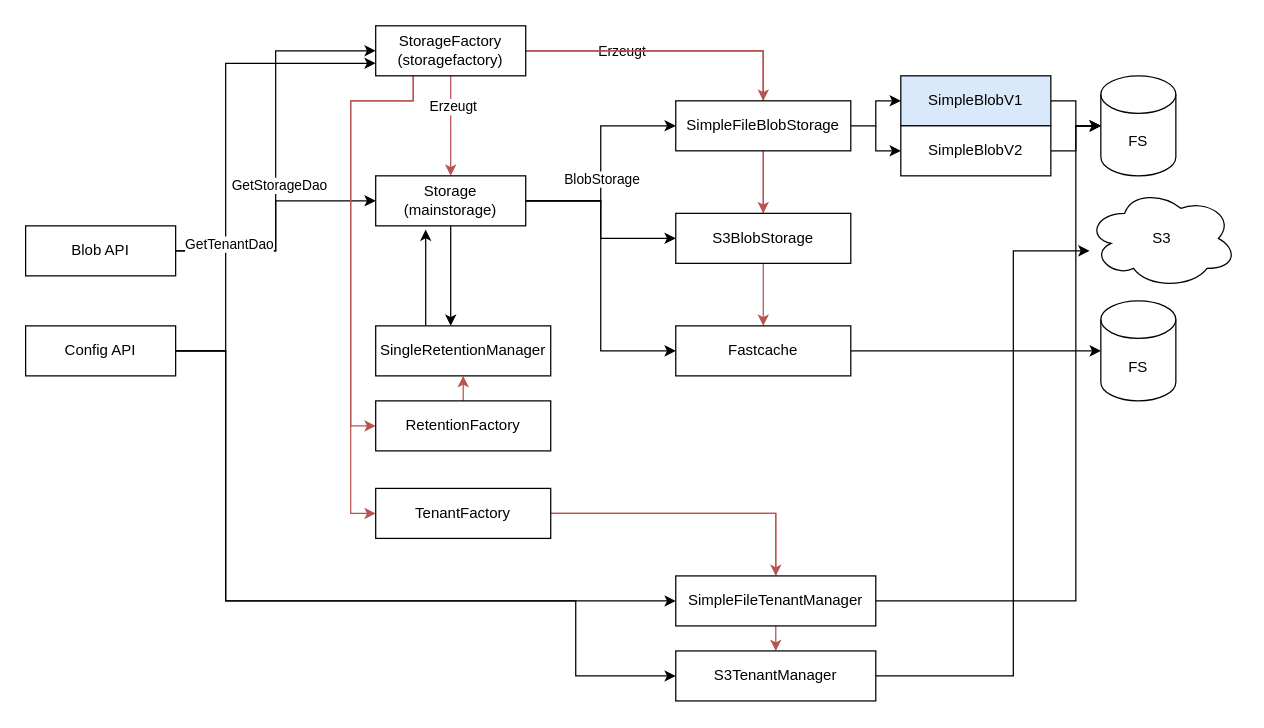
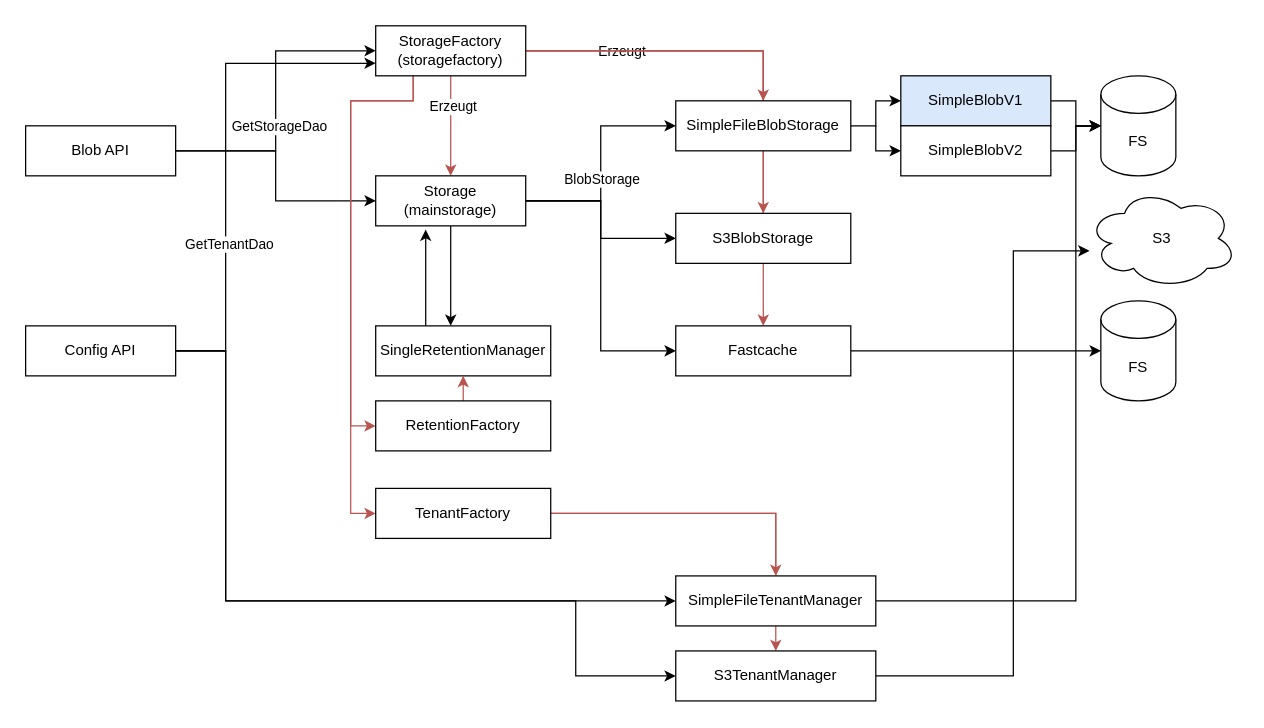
  <mxCell id="0" />
  <mxCell id="1" parent="0" />
  <mxCell id="2" style="edgeStyle=orthogonalEdgeStyle;rounded=0;orthogonalLoop=1;jettySize=auto;html=1;entryX=0.5;entryY=0;entryDx=0;entryDy=0;fillColor=#f8cecc;strokeColor=#b85450;" edge="1" parent="1" source="45" target="47"><mxGeometry relative="1" as="geometry" /></mxCell>
  <mxCell id="3" value="S3" style="ellipse;shape=cloud;whiteSpace=wrap;html=1;" parent="1" vertex="1"><mxGeometry x="869" y="150" width="120" height="80" as="geometry" /></mxCell>
  <mxCell id="4" style="edgeStyle=orthogonalEdgeStyle;rounded=0;orthogonalLoop=1;jettySize=auto;html=1;entryX=0;entryY=0.5;entryDx=0;entryDy=0;" parent="1" source="7" target="21" edge="1"><mxGeometry relative="1" as="geometry" /></mxCell>
  <mxCell id="5" value="GetStorageDao" style="edgeLabel;html=1;align=center;verticalAlign=middle;resizable=0;points=[];" parent="4" vertex="1" connectable="0"><mxGeometry x="-0.167" y="-2" relative="1" as="geometry"><mxPoint as="offset" /></mxGeometry></mxCell>
  <mxCell id="6" style="edgeStyle=orthogonalEdgeStyle;rounded=0;orthogonalLoop=1;jettySize=auto;html=1;entryX=0;entryY=0.5;entryDx=0;entryDy=0;" parent="1" source="7" target="27" edge="1"><mxGeometry relative="1" as="geometry" /></mxCell>
- <mxCell id="7" value="Blob API" style="rounded=0;whiteSpace=wrap;html=1;" parent="1" vertex="1"><mxGeometry x="20" y="180" width="120" height="40" as="geometry" /></mxCell>
+ <mxCell id="7" value="Blob API" style="rounded=0;whiteSpace=wrap;html=1;" parent="1" vertex="1"><mxGeometry x="20" y="100" width="120" height="40" as="geometry" /></mxCell>
  <mxCell id="8" style="edgeStyle=orthogonalEdgeStyle;rounded=0;orthogonalLoop=1;jettySize=auto;html=1;entryX=0;entryY=0.75;entryDx=0;entryDy=0;" parent="1" source="12" target="21" edge="1"><mxGeometry relative="1" as="geometry"><Array as="points"><mxPoint x="180" y="280" /><mxPoint x="180" y="50" /></Array></mxGeometry></mxCell>
  <mxCell id="9" value="GetTenantDao" style="edgeLabel;html=1;align=center;verticalAlign=middle;resizable=0;points=[];" parent="8" vertex="1" connectable="0"><mxGeometry x="-0.354" y="-2" relative="1" as="geometry"><mxPoint as="offset" /></mxGeometry></mxCell>
  <mxCell id="10" style="edgeStyle=orthogonalEdgeStyle;rounded=0;orthogonalLoop=1;jettySize=auto;html=1;entryX=0;entryY=0.5;entryDx=0;entryDy=0;" parent="1" source="12" target="34" edge="1"><mxGeometry relative="1" as="geometry"><Array as="points"><mxPoint x="180" y="280" /><mxPoint x="180" y="480" /></Array></mxGeometry></mxCell>
  <mxCell id="11" style="edgeStyle=orthogonalEdgeStyle;rounded=0;orthogonalLoop=1;jettySize=auto;html=1;entryX=0;entryY=0.5;entryDx=0;entryDy=0;" edge="1" parent="1" source="12" target="47"><mxGeometry relative="1" as="geometry"><Array as="points"><mxPoint x="180" y="280" /><mxPoint x="180" y="480" /><mxPoint x="460" y="480" /><mxPoint x="460" y="540" /></Array></mxGeometry></mxCell>
  <mxCell id="12" value="Config API" style="rounded=0;whiteSpace=wrap;html=1;" parent="1" vertex="1"><mxGeometry x="20" y="260" width="120" height="40" as="geometry" /></mxCell>
  <mxCell id="13" style="edgeStyle=orthogonalEdgeStyle;rounded=0;orthogonalLoop=1;jettySize=auto;html=1;entryX=0.5;entryY=0;entryDx=0;entryDy=0;fillColor=#f8cecc;strokeColor=#b85450;" parent="1" source="21" target="27" edge="1"><mxGeometry relative="1" as="geometry" /></mxCell>
  <mxCell id="14" value="Erzeugt" style="edgeLabel;html=1;align=center;verticalAlign=middle;resizable=0;points=[];" parent="13" vertex="1" connectable="0"><mxGeometry x="-0.4" y="1" relative="1" as="geometry"><mxPoint as="offset" /></mxGeometry></mxCell>
  <mxCell id="15" style="edgeStyle=orthogonalEdgeStyle;rounded=0;orthogonalLoop=1;jettySize=auto;html=1;fillColor=#f8cecc;strokeColor=#b85450;" parent="1" source="21" target="30" edge="1"><mxGeometry relative="1" as="geometry" /></mxCell>
  <mxCell id="16" value="Erzeugt" style="edgeLabel;html=1;align=center;verticalAlign=middle;resizable=0;points=[];" parent="15" vertex="1" connectable="0"><mxGeometry x="-0.337" relative="1" as="geometry"><mxPoint as="offset" /></mxGeometry></mxCell>
  <mxCell id="17" style="edgeStyle=orthogonalEdgeStyle;rounded=0;orthogonalLoop=1;jettySize=auto;html=1;fillColor=#f8cecc;strokeColor=#b85450;" edge="1" parent="1" source="21" target="39"><mxGeometry relative="1" as="geometry" /></mxCell>
  <mxCell id="18" style="edgeStyle=orthogonalEdgeStyle;rounded=0;orthogonalLoop=1;jettySize=auto;html=1;entryX=0.5;entryY=0;entryDx=0;entryDy=0;fillColor=#f8cecc;strokeColor=#b85450;" edge="1" parent="1" source="21" target="41"><mxGeometry relative="1" as="geometry" /></mxCell>
  <mxCell id="19" style="edgeStyle=orthogonalEdgeStyle;rounded=0;orthogonalLoop=1;jettySize=auto;html=1;entryX=0;entryY=0.5;entryDx=0;entryDy=0;exitX=0.25;exitY=1;exitDx=0;exitDy=0;fillColor=#f8cecc;strokeColor=#b85450;" edge="1" parent="1" source="21" target="43"><mxGeometry relative="1" as="geometry"><Array as="points"><mxPoint x="330" y="80" /><mxPoint x="280" y="80" /><mxPoint x="280" y="340" /></Array></mxGeometry></mxCell>
  <mxCell id="20" style="edgeStyle=orthogonalEdgeStyle;rounded=0;orthogonalLoop=1;jettySize=auto;html=1;entryX=0;entryY=0.5;entryDx=0;entryDy=0;fillColor=#f8cecc;strokeColor=#b85450;exitX=0.25;exitY=1;exitDx=0;exitDy=0;" edge="1" parent="1" source="21" target="45"><mxGeometry relative="1" as="geometry"><Array as="points"><mxPoint x="330" y="80" /><mxPoint x="280" y="80" /><mxPoint x="280" y="410" /></Array></mxGeometry></mxCell>
  <mxCell id="21" value="StorageFactory&lt;br&gt;(storagefactory)" style="rounded=0;whiteSpace=wrap;html=1;" parent="1" vertex="1"><mxGeometry x="300" y="20" width="120" height="40" as="geometry" /></mxCell>
  <mxCell id="22" style="edgeStyle=orthogonalEdgeStyle;rounded=0;orthogonalLoop=1;jettySize=auto;html=1;entryX=0;entryY=0.5;entryDx=0;entryDy=0;" parent="1" source="27" target="30" edge="1"><mxGeometry relative="1" as="geometry" /></mxCell>
  <mxCell id="23" value="BlobStorage" style="edgeLabel;html=1;align=center;verticalAlign=middle;resizable=0;points=[];" parent="22" vertex="1" connectable="0"><mxGeometry x="-0.133" relative="1" as="geometry"><mxPoint as="offset" /></mxGeometry></mxCell>
  <mxCell id="24" style="edgeStyle=orthogonalEdgeStyle;rounded=0;orthogonalLoop=1;jettySize=auto;html=1;" parent="1" source="27" target="32" edge="1"><mxGeometry relative="1" as="geometry"><Array as="points"><mxPoint x="360" y="240" /><mxPoint x="360" y="240" /></Array></mxGeometry></mxCell>
  <mxCell id="25" style="edgeStyle=orthogonalEdgeStyle;rounded=0;orthogonalLoop=1;jettySize=auto;html=1;entryX=0;entryY=0.5;entryDx=0;entryDy=0;" edge="1" parent="1" source="27" target="39"><mxGeometry relative="1" as="geometry" /></mxCell>
  <mxCell id="26" style="edgeStyle=orthogonalEdgeStyle;rounded=0;orthogonalLoop=1;jettySize=auto;html=1;entryX=0;entryY=0.5;entryDx=0;entryDy=0;" edge="1" parent="1" source="27" target="41"><mxGeometry relative="1" as="geometry" /></mxCell>
  <mxCell id="27" value="Storage&lt;br&gt;(mainstorage)" style="rounded=0;whiteSpace=wrap;html=1;" parent="1" vertex="1"><mxGeometry x="300" y="140" width="120" height="40" as="geometry" /></mxCell>
  <mxCell id="28" style="edgeStyle=orthogonalEdgeStyle;rounded=0;orthogonalLoop=1;jettySize=auto;html=1;entryX=0;entryY=0.5;entryDx=0;entryDy=0;" parent="1" source="30" target="36" edge="1"><mxGeometry relative="1" as="geometry" /></mxCell>
  <mxCell id="29" style="edgeStyle=orthogonalEdgeStyle;rounded=0;orthogonalLoop=1;jettySize=auto;html=1;entryX=0;entryY=0.5;entryDx=0;entryDy=0;" parent="1" target="38" edge="1"><mxGeometry relative="1" as="geometry"><mxPoint x="700" y="100" as="sourcePoint" /><Array as="points"><mxPoint x="700" y="120" /></Array></mxGeometry></mxCell>
  <mxCell id="30" value="SimpleFileBlobStorage" style="rounded=0;whiteSpace=wrap;html=1;" parent="1" vertex="1"><mxGeometry x="540" y="80" width="140" height="40" as="geometry" /></mxCell>
  <mxCell id="31" style="edgeStyle=orthogonalEdgeStyle;rounded=0;orthogonalLoop=1;jettySize=auto;html=1;" parent="1" source="32" edge="1"><mxGeometry relative="1" as="geometry"><mxPoint x="340" y="183" as="targetPoint" /><Array as="points"><mxPoint x="340" y="183" /></Array></mxGeometry></mxCell>
  <mxCell id="32" value="SingleRetentionManager" style="rounded=0;whiteSpace=wrap;html=1;" parent="1" vertex="1"><mxGeometry x="300" y="260" width="140" height="40" as="geometry" /></mxCell>
  <mxCell id="33" style="edgeStyle=orthogonalEdgeStyle;rounded=0;orthogonalLoop=1;jettySize=auto;html=1;entryX=0;entryY=0.5;entryDx=0;entryDy=0;entryPerimeter=0;" edge="1" parent="1" source="34" target="48"><mxGeometry relative="1" as="geometry"><Array as="points"><mxPoint x="860" y="480" /><mxPoint x="860" y="100" /></Array></mxGeometry></mxCell>
  <mxCell id="34" value="SimpleFileTenantManager" style="rounded=0;whiteSpace=wrap;html=1;" parent="1" vertex="1"><mxGeometry x="540" y="460" width="160" height="40" as="geometry" /></mxCell>
  <mxCell id="35" style="edgeStyle=orthogonalEdgeStyle;rounded=0;orthogonalLoop=1;jettySize=auto;html=1;entryX=0;entryY=0.5;entryDx=0;entryDy=0;entryPerimeter=0;" edge="1" parent="1" source="36" target="48"><mxGeometry relative="1" as="geometry" /></mxCell>
  <mxCell id="36" value="SimpleBlobV1" style="rounded=0;whiteSpace=wrap;html=1;fillColor=#dae8fc;" parent="1" vertex="1"><mxGeometry x="720" y="60" width="120" height="40" as="geometry" /></mxCell>
  <mxCell id="37" style="edgeStyle=orthogonalEdgeStyle;rounded=0;orthogonalLoop=1;jettySize=auto;html=1;" edge="1" parent="1" source="38"><mxGeometry relative="1" as="geometry"><mxPoint x="880" y="100" as="targetPoint" /></mxGeometry></mxCell>
  <mxCell id="38" value="SimpleBlobV2" style="rounded=0;whiteSpace=wrap;html=1;" parent="1" vertex="1"><mxGeometry x="720" y="100" width="120" height="40" as="geometry" /></mxCell>
  <mxCell id="39" value="S3BlobStorage" style="rounded=0;whiteSpace=wrap;html=1;" vertex="1" parent="1"><mxGeometry x="540" y="170" width="140" height="40" as="geometry" /></mxCell>
  <mxCell id="40" style="edgeStyle=orthogonalEdgeStyle;rounded=0;orthogonalLoop=1;jettySize=auto;html=1;entryX=0;entryY=0.5;entryDx=0;entryDy=0;entryPerimeter=0;" edge="1" parent="1" source="41" target="49"><mxGeometry relative="1" as="geometry" /></mxCell>
  <mxCell id="41" value="Fastcache" style="rounded=0;whiteSpace=wrap;html=1;" vertex="1" parent="1"><mxGeometry x="540" y="260" width="140" height="40" as="geometry" /></mxCell>
  <mxCell id="42" style="edgeStyle=orthogonalEdgeStyle;rounded=0;orthogonalLoop=1;jettySize=auto;html=1;fillColor=#f8cecc;strokeColor=#b85450;" edge="1" parent="1" source="43" target="32"><mxGeometry relative="1" as="geometry" /></mxCell>
  <mxCell id="43" value="RetentionFactory" style="rounded=0;whiteSpace=wrap;html=1;" vertex="1" parent="1"><mxGeometry x="300" y="320" width="140" height="40" as="geometry" /></mxCell>
  <mxCell id="44" style="edgeStyle=orthogonalEdgeStyle;rounded=0;orthogonalLoop=1;jettySize=auto;html=1;entryX=0.5;entryY=0;entryDx=0;entryDy=0;fillColor=#f8cecc;strokeColor=#b85450;" edge="1" parent="1" source="45" target="34"><mxGeometry relative="1" as="geometry" /></mxCell>
  <mxCell id="45" value="TenantFactory" style="rounded=0;whiteSpace=wrap;html=1;" vertex="1" parent="1"><mxGeometry x="300" y="390" width="140" height="40" as="geometry" /></mxCell>
  <mxCell id="46" style="edgeStyle=orthogonalEdgeStyle;rounded=0;orthogonalLoop=1;jettySize=auto;html=1;" edge="1" parent="1" source="47" target="3"><mxGeometry relative="1" as="geometry"><Array as="points"><mxPoint x="810" y="540" /><mxPoint x="810" y="200" /></Array></mxGeometry></mxCell>
  <mxCell id="47" value="S3TenantManager" style="rounded=0;whiteSpace=wrap;html=1;" vertex="1" parent="1"><mxGeometry x="540" y="520" width="160" height="40" as="geometry" /></mxCell>
  <mxCell id="48" value="FS" style="shape=cylinder3;whiteSpace=wrap;html=1;boundedLbl=1;backgroundOutline=1;size=15;" vertex="1" parent="1"><mxGeometry x="880" y="60" width="60" height="80" as="geometry" /></mxCell>
  <mxCell id="49" value="FS" style="shape=cylinder3;whiteSpace=wrap;html=1;boundedLbl=1;backgroundOutline=1;size=15;" vertex="1" parent="1"><mxGeometry x="880" y="240" width="60" height="80" as="geometry" /></mxCell>
